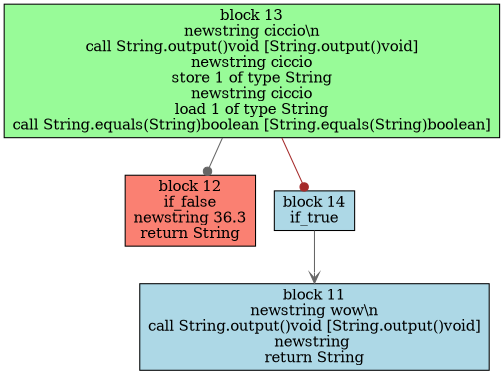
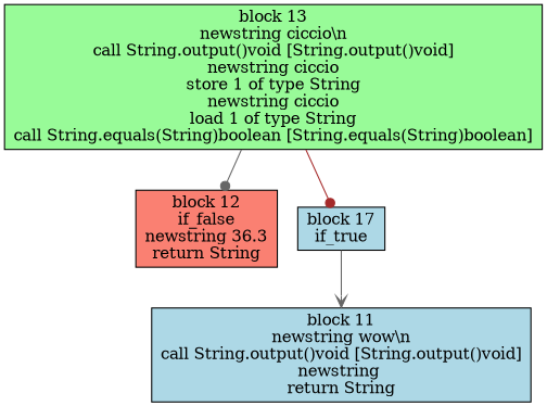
  digraph {
    node [shape=box style=filled fillcolor=lightblue]
    edge [color=gray40 fontsize=8 arrowhead=dot]
    n1 [label="block 13\nnewstring ciccio\\n\ncall String.output()void [String.output()void]\nnewstring ciccio\nstore 1 of type String\nnewstring ciccio\nload 1 of type String\ncall String.equals(String)boolean [String.equals(String)boolean]" fillcolor=palegreen]
    n2 [label="block 12\nif_false\nnewstring 36.3\nreturn String" fillcolor=salmon]
-   n3 [label="block 14\nif_true"]
+   n3 [label="block 17\nif_true"]
    n4 [label="block 11\nnewstring wow\\n\ncall String.output()void [String.output()void]\nnewstring \nreturn String"]
    n1 -> n2
    n1 -> n3 [color=brown]
    n3 -> n4 [arrowhead=vee]
  }
